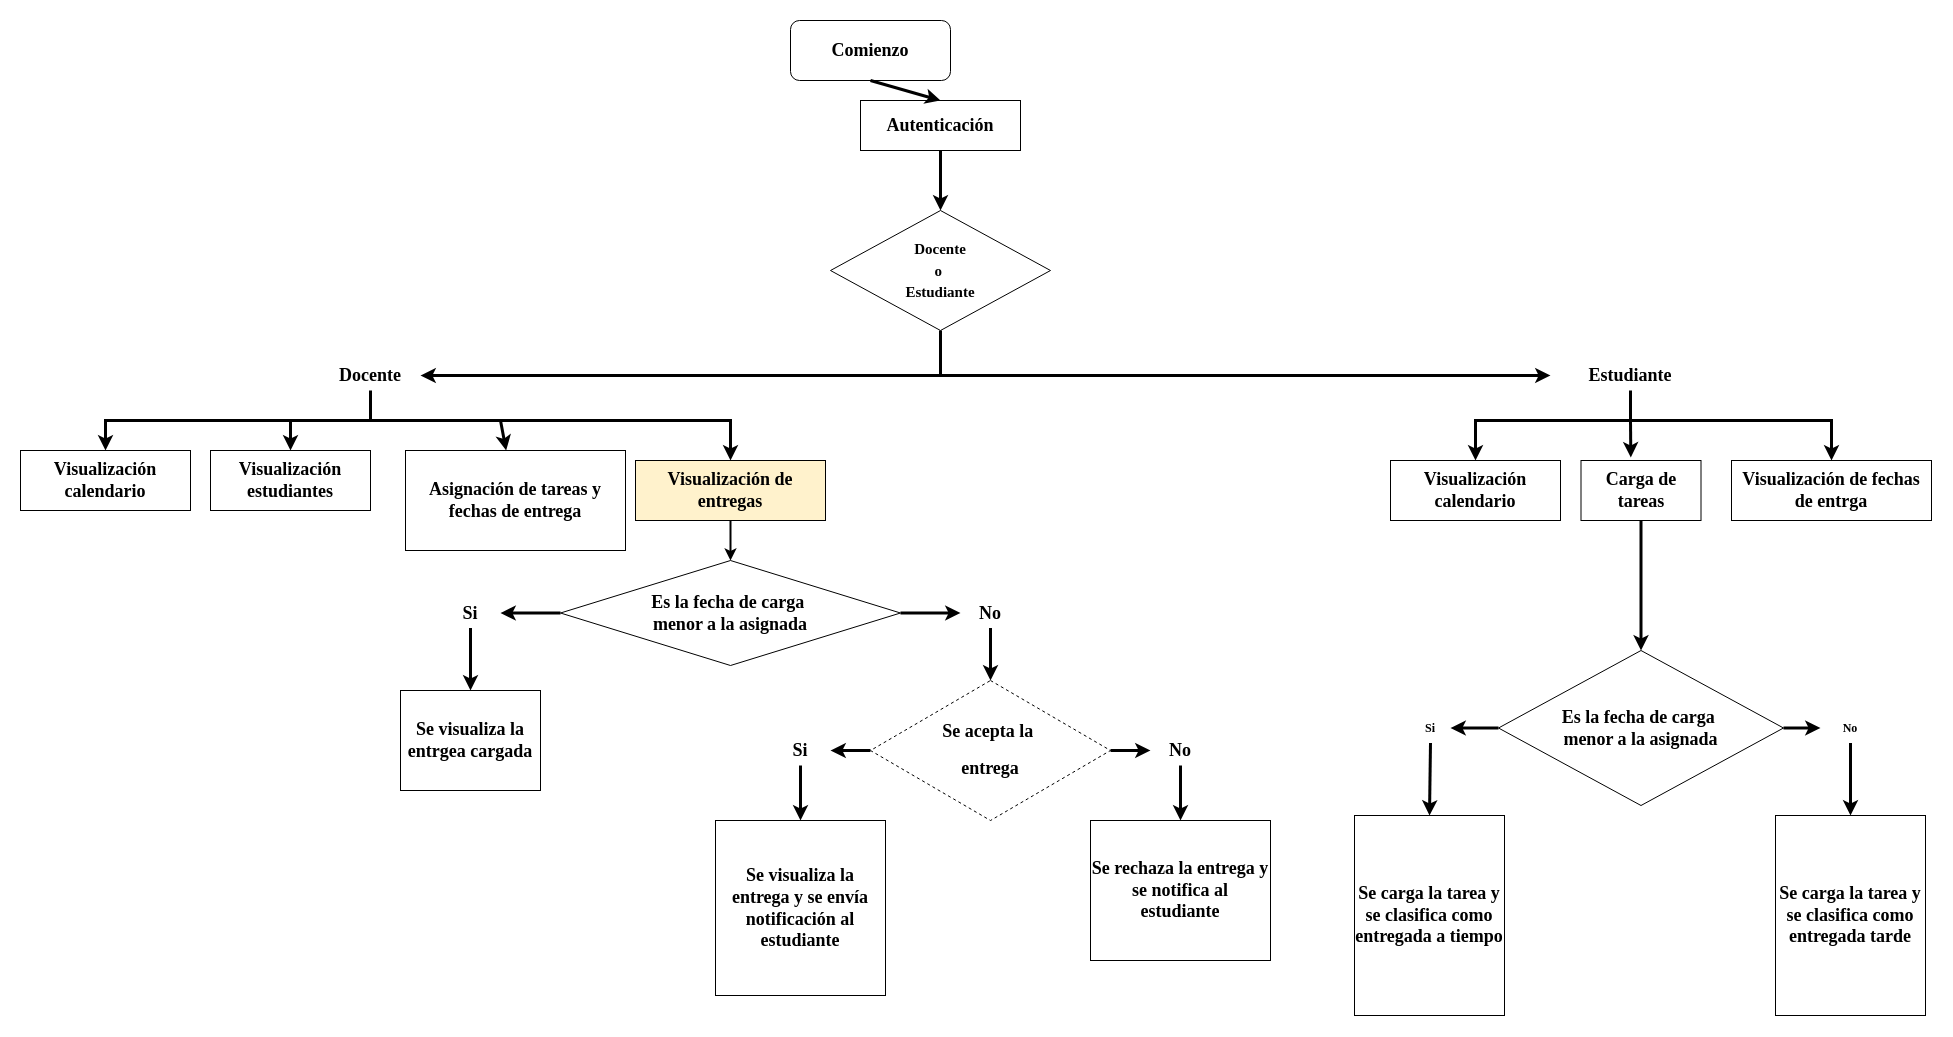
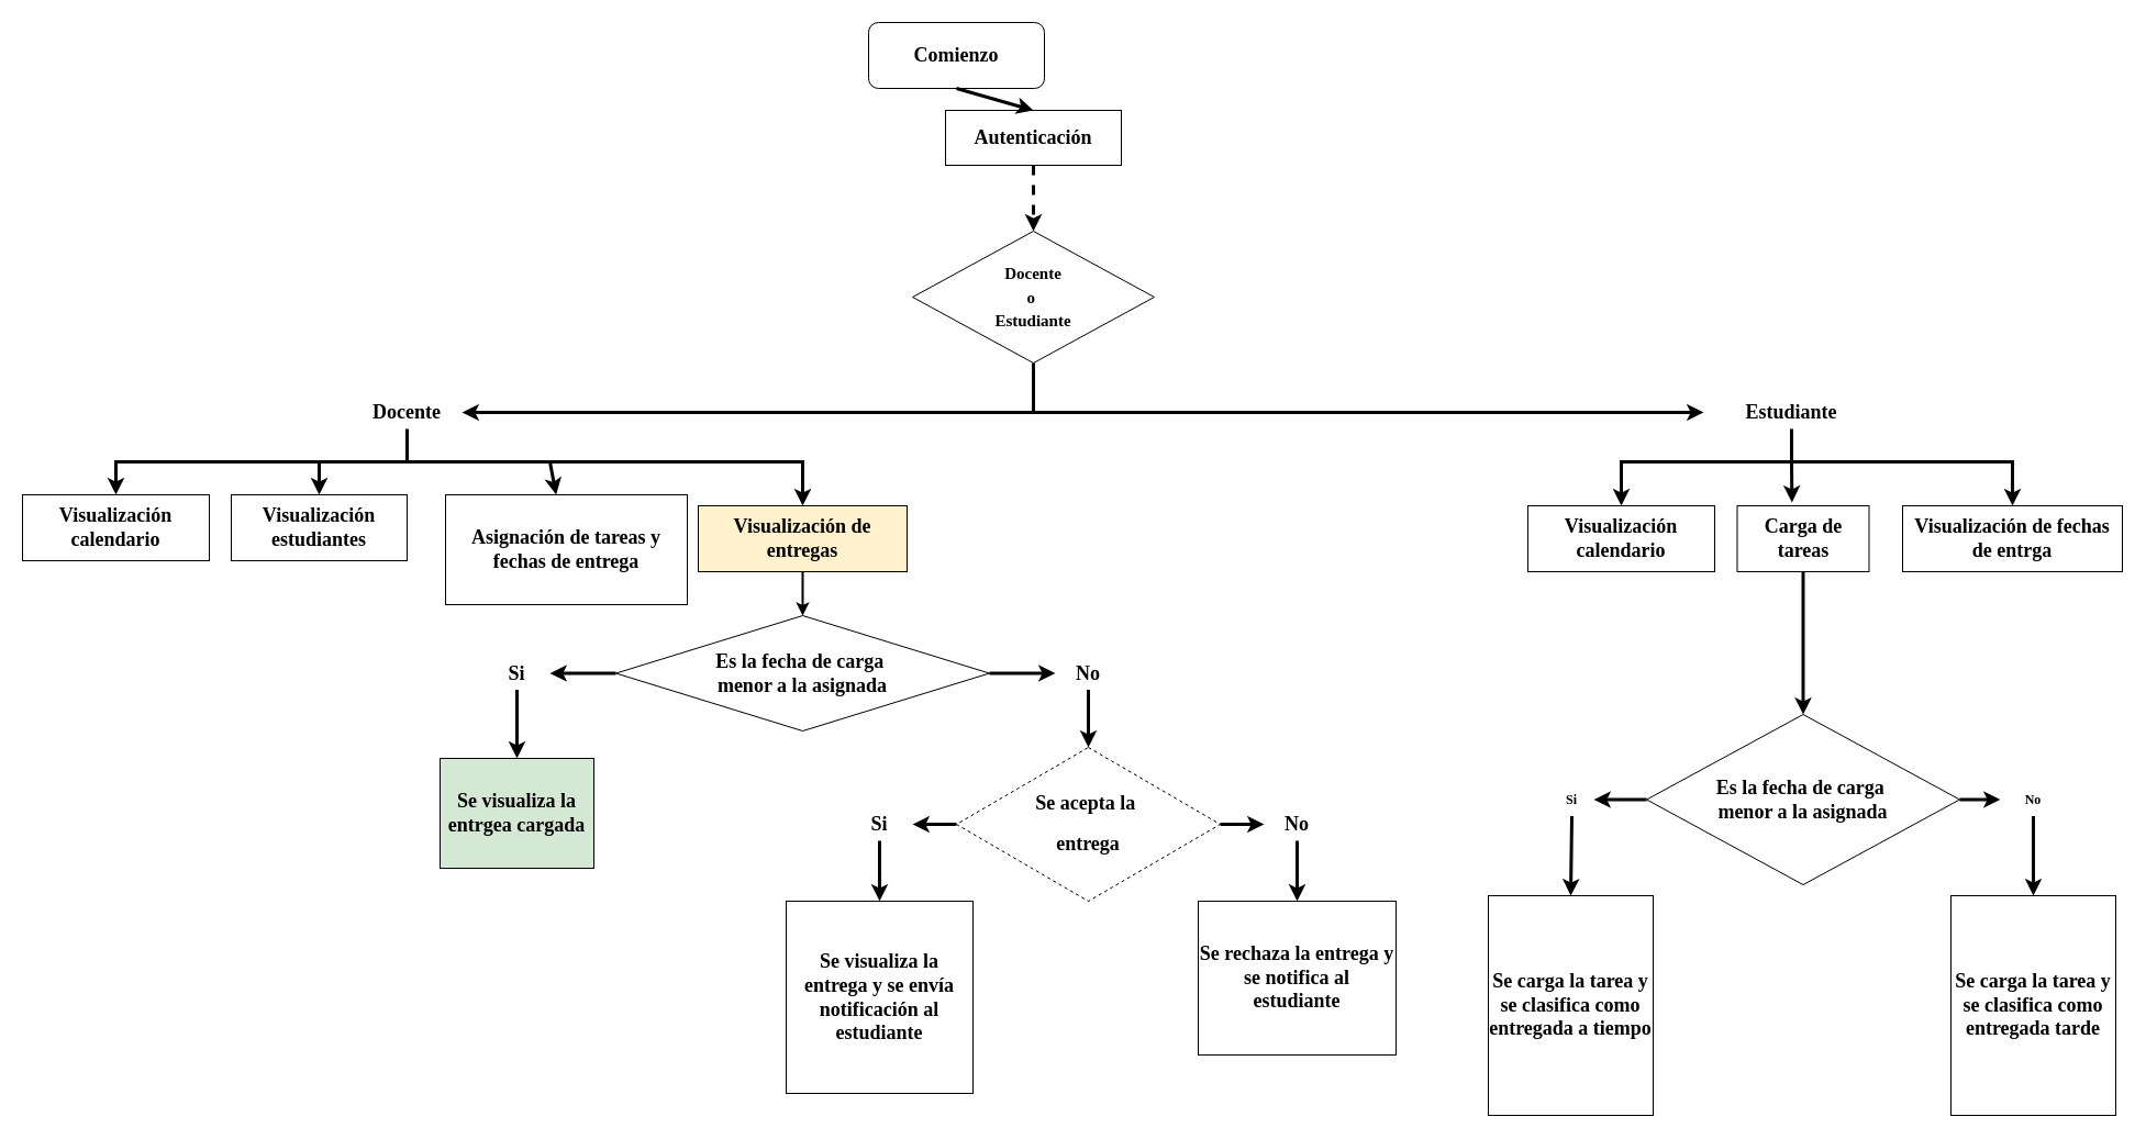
  <mxCell id="0" />
  <mxCell id="1" parent="0" />
  <mxCell id="2" value="&lt;h2&gt;&lt;font face=&quot;Lucida Console&quot;&gt;Comienzo&lt;/font&gt;&lt;/h2&gt;" style="rounded=1;whiteSpace=wrap;html=1;" vertex="1" parent="1"><mxGeometry x="790" y="20" width="160" height="60" as="geometry" /></mxCell>
  <mxCell id="3" value="&lt;h2&gt;&lt;font style=&quot;font-size: 15px;&quot;&gt;&lt;font face=&quot;Lucida Console&quot;&gt;Docente&lt;br&gt;&lt;/font&gt;&lt;/font&gt;&lt;font style=&quot;font-size: 15px;&quot;&gt;&lt;font face=&quot;Lucida Console&quot;&gt;o&amp;nbsp;&lt;br&gt;&lt;/font&gt;&lt;/font&gt;&lt;font style=&quot;font-size: 15px;&quot;&gt;&lt;font face=&quot;Lucida Console&quot;&gt;Estudiante&lt;/font&gt;&lt;/font&gt;&lt;/h2&gt;" style="rhombus;whiteSpace=wrap;html=1;" vertex="1" parent="1"><mxGeometry x="830" y="210" width="220" height="120" as="geometry" /></mxCell>
  <mxCell id="4" value="&lt;h2&gt;&lt;font face=&quot;Lucida Console&quot;&gt;Autenticación&lt;/font&gt;&lt;/h2&gt;" style="rounded=0;whiteSpace=wrap;html=1;" vertex="1" parent="1"><mxGeometry x="860" y="100" width="160" height="50" as="geometry" /></mxCell>
  <mxCell id="5" value="" style="endArrow=classic;html=1;rounded=0;exitX=0.5;exitY=1;exitDx=0;exitDy=0;entryX=0.5;entryY=0;entryDx=0;entryDy=0;fontSize=12;strokeWidth=3;" edge="1" parent="1" source="2" target="4"><mxGeometry width="50" height="50" relative="1" as="geometry"><mxPoint x="1010" y="170" as="sourcePoint" /><mxPoint x="1060" y="120" as="targetPoint" /></mxGeometry></mxCell>
- <mxCell id="6" value="" style="endArrow=classic;html=1;rounded=0;exitX=0.5;exitY=1;exitDx=0;exitDy=0;entryX=0.5;entryY=0;entryDx=0;entryDy=0;strokeWidth=3;" edge="1" parent="1" source="4" target="3"><mxGeometry width="50" height="50" relative="1" as="geometry"><mxPoint x="1010" y="230" as="sourcePoint" /><mxPoint x="1060" y="180" as="targetPoint" /></mxGeometry></mxCell>
+ <mxCell id="6" value="" style="endArrow=classic;html=1;rounded=0;exitX=0.5;exitY=1;exitDx=0;exitDy=0;entryX=0.5;entryY=0;entryDx=0;entryDy=0;strokeWidth=3;dashed=1;" edge="1" parent="1" source="4" target="3"><mxGeometry width="50" height="50" relative="1" as="geometry"><mxPoint x="1010" y="230" as="sourcePoint" /><mxPoint x="1060" y="180" as="targetPoint" /></mxGeometry></mxCell>
  <mxCell id="7" value="&lt;h2&gt;&lt;font face=&quot;Lucida Console&quot;&gt;Visualización calendario&lt;/font&gt;&lt;/h2&gt;" style="rounded=0;whiteSpace=wrap;html=1;" vertex="1" parent="1"><mxGeometry x="20" y="450" width="170" height="60" as="geometry" /></mxCell>
  <mxCell id="8" value="&lt;h2&gt;Docente&lt;/h2&gt;" style="text;html=1;align=center;verticalAlign=middle;whiteSpace=wrap;rounded=0;fontFamily=Lucida Console;" vertex="1" parent="1"><mxGeometry x="340" y="360" width="60" height="30" as="geometry" /></mxCell>
  <mxCell id="9" value="" style="endArrow=classic;html=1;rounded=0;exitX=0.5;exitY=1;exitDx=0;exitDy=0;strokeWidth=3;" edge="1" parent="1"><mxGeometry width="50" height="50" relative="1" as="geometry"><mxPoint x="940" y="330" as="sourcePoint" /><mxPoint x="420" y="375" as="targetPoint" /><Array as="points"><mxPoint x="940" y="375" /></Array></mxGeometry></mxCell>
  <mxCell id="10" value="&lt;h2&gt;&lt;font face=&quot;Lucida Console&quot;&gt;Visualización estudiantes&lt;/font&gt;&lt;/h2&gt;" style="rounded=0;whiteSpace=wrap;html=1;" vertex="1" parent="1"><mxGeometry x="210" y="450" width="160" height="60" as="geometry" /></mxCell>
  <mxCell id="11" value="&lt;h2&gt;&lt;font face=&quot;Lucida Console&quot;&gt;Asignación de tareas y fechas de entrega&lt;/font&gt;&lt;/h2&gt;" style="rounded=0;whiteSpace=wrap;html=1;" vertex="1" parent="1"><mxGeometry x="405" y="450" width="220" height="100" as="geometry" /></mxCell>
  <mxCell id="12" value="&lt;h2&gt;&lt;font face=&quot;Lucida Console&quot;&gt;Visualización de entregas&lt;/font&gt;&lt;/h2&gt;" style="rounded=0;whiteSpace=wrap;html=1;fillColor=#fff2cc;" vertex="1" parent="1"><mxGeometry x="635" y="460" width="190" height="60" as="geometry" /></mxCell>
  <mxCell id="13" value="&lt;h2&gt;&lt;font face=&quot;Lucida Console&quot;&gt;Visualización calendario&lt;/font&gt;&lt;/h2&gt;" style="rounded=0;whiteSpace=wrap;html=1;" vertex="1" parent="1"><mxGeometry x="1390" y="460" width="170" height="60" as="geometry" /></mxCell>
  <mxCell id="14" value="&lt;h2&gt;&lt;font face=&quot;Lucida Console&quot;&gt;Estudiante&lt;/font&gt;&lt;/h2&gt;" style="text;html=1;align=center;verticalAlign=middle;whiteSpace=wrap;rounded=0;" vertex="1" parent="1"><mxGeometry x="1600" y="360" width="60" height="30" as="geometry" /></mxCell>
  <mxCell id="15" value="&lt;h2&gt;&lt;font face=&quot;Lucida Console&quot;&gt;Carga de tareas&lt;/font&gt;&lt;/h2&gt;" style="rounded=0;whiteSpace=wrap;html=1;" vertex="1" parent="1"><mxGeometry x="1580.5" y="460" width="120" height="60" as="geometry" /></mxCell>
  <mxCell id="16" value="&lt;h2&gt;&lt;font face=&quot;Lucida Console&quot;&gt;Visualización de fechas de entrga&lt;/font&gt;&lt;/h2&gt;" style="rounded=0;whiteSpace=wrap;html=1;" vertex="1" parent="1"><mxGeometry x="1731" y="460" width="200" height="60" as="geometry" /></mxCell>
  <mxCell id="17" value="" style="endArrow=classic;html=1;rounded=0;exitX=0.5;exitY=1;exitDx=0;exitDy=0;entryX=0.5;entryY=0;entryDx=0;entryDy=0;strokeWidth=3;" edge="1" parent="1" source="15" target="18"><mxGeometry width="50" height="50" relative="1" as="geometry"><mxPoint x="1645" y="640" as="sourcePoint" /><mxPoint x="1635" y="580" as="targetPoint" /></mxGeometry></mxCell>
  <mxCell id="18" value="&lt;h2&gt;&lt;font face=&quot;Lucida Console&quot;&gt;Es la fecha de carga&amp;nbsp;&lt;br&gt;&lt;/font&gt;&lt;font face=&quot;Lucida Console&quot;&gt;menor a la asignada&lt;/font&gt;&lt;/h2&gt;" style="rhombus;whiteSpace=wrap;html=1;" vertex="1" parent="1"><mxGeometry x="1498" y="650" width="285" height="155" as="geometry" /></mxCell>
  <mxCell id="19" value="&lt;h2&gt;&lt;font face=&quot;Lucida Console&quot;&gt;Se carga la tarea y se clasifica como entregada a tiempo&lt;/font&gt;&lt;/h2&gt;" style="rounded=0;whiteSpace=wrap;html=1;" vertex="1" parent="1"><mxGeometry x="1354" y="815" width="150" height="200" as="geometry" /></mxCell>
  <mxCell id="20" value="&lt;h2&gt;&lt;font face=&quot;Lucida Console&quot;&gt;Se carga la tarea y se clasifica como entregada tarde&lt;/font&gt;&lt;/h2&gt;" style="rounded=0;whiteSpace=wrap;html=1;" vertex="1" parent="1"><mxGeometry x="1775" y="815" width="150" height="200" as="geometry" /></mxCell>
  <mxCell id="21" value="&lt;h2&gt;&lt;font face=&quot;Lucida Console&quot;&gt;Es la fecha de carga&amp;nbsp;&lt;br&gt;&lt;/font&gt;&lt;font face=&quot;Lucida Console&quot;&gt;menor a la asignada&lt;/font&gt;&lt;/h2&gt;" style="rhombus;whiteSpace=wrap;html=1;" vertex="1" parent="1"><mxGeometry x="560" y="560" width="340" height="105" as="geometry" /></mxCell>
  <mxCell id="22" value="" style="endArrow=classic;html=1;rounded=0;exitX=0.5;exitY=1;exitDx=0;exitDy=0;entryX=0.5;entryY=0;entryDx=0;entryDy=0;strokeWidth=2;" edge="1" parent="1" source="12" target="21"><mxGeometry width="50" height="50" relative="1" as="geometry"><mxPoint x="780" y="540" as="sourcePoint" /><mxPoint x="830" y="490" as="targetPoint" /></mxGeometry></mxCell>
- <mxCell id="23" value="&lt;h2&gt;&lt;font face=&quot;Lucida Console&quot;&gt;Se visualiza la entrgea cargada&lt;/font&gt;&lt;/h2&gt;" style="rounded=0;whiteSpace=wrap;html=1;" vertex="1" parent="1"><mxGeometry x="400" y="690" width="140" height="100" as="geometry" /></mxCell>
+ <mxCell id="23" value="&lt;h2&gt;&lt;font face=&quot;Lucida Console&quot;&gt;Se visualiza la entrgea cargada&lt;/font&gt;&lt;/h2&gt;" style="rounded=0;whiteSpace=wrap;html=1;fillColor=#d5e8d4;" vertex="1" parent="1"><mxGeometry x="400" y="690" width="140" height="100" as="geometry" /></mxCell>
  <mxCell id="24" value="&lt;h2&gt;&lt;font face=&quot;Lucida Console&quot;&gt;Se acepta la&amp;nbsp;&lt;/font&gt;&lt;/h2&gt;&lt;h2&gt;&lt;font face=&quot;Lucida Console&quot;&gt;entrega&lt;/font&gt;&lt;/h2&gt;" style="rhombus;whiteSpace=wrap;html=1;dashed=1;" vertex="1" parent="1"><mxGeometry x="870" y="680" width="240" height="140" as="geometry" /></mxCell>
  <mxCell id="25" value="&lt;h2&gt;&lt;font face=&quot;Lucida Console&quot;&gt;Se visualiza la entrega y se envía notificación al estudiante&lt;/font&gt;&lt;/h2&gt;" style="rounded=0;whiteSpace=wrap;html=1;" vertex="1" parent="1"><mxGeometry x="715" y="820" width="170" height="175" as="geometry" /></mxCell>
  <mxCell id="26" value="&lt;h2&gt;&lt;font face=&quot;Lucida Console&quot;&gt;Se rechaza la entrega y se notifica al estudiante&lt;/font&gt;&lt;/h2&gt;" style="rounded=0;whiteSpace=wrap;html=1;" vertex="1" parent="1"><mxGeometry x="1090" y="820" width="180" height="140" as="geometry" /></mxCell>
  <mxCell id="27" value="&lt;h2&gt;Si&lt;/h2&gt;" style="text;html=1;align=center;verticalAlign=middle;whiteSpace=wrap;rounded=0;fontFamily=Lucida Console;" vertex="1" parent="1"><mxGeometry x="440" y="597.5" width="60" height="30" as="geometry" /></mxCell>
  <mxCell id="28" value="&lt;h2&gt;&lt;font face=&quot;Lucida Console&quot;&gt;No&lt;/font&gt;&lt;/h2&gt;" style="text;html=1;align=center;verticalAlign=middle;whiteSpace=wrap;rounded=0;" vertex="1" parent="1"><mxGeometry x="960" y="597.5" width="60" height="30" as="geometry" /></mxCell>
  <mxCell id="29" value="&lt;h2&gt;&lt;font face=&quot;Lucida Console&quot;&gt;Si&lt;/font&gt;&lt;/h2&gt;" style="text;html=1;align=center;verticalAlign=middle;whiteSpace=wrap;rounded=0;" vertex="1" parent="1"><mxGeometry x="770" y="735" width="60" height="30" as="geometry" /></mxCell>
  <mxCell id="30" value="&lt;h2&gt;&lt;font face=&quot;Lucida Console&quot;&gt;No&lt;/font&gt;&lt;/h2&gt;" style="text;html=1;align=center;verticalAlign=middle;whiteSpace=wrap;rounded=0;" vertex="1" parent="1"><mxGeometry x="1150" y="735" width="60" height="30" as="geometry" /></mxCell>
  <mxCell id="31" value="&lt;h4&gt;&lt;font face=&quot;Lucida Console&quot;&gt;Si&lt;/font&gt;&lt;/h4&gt;" style="text;html=1;align=center;verticalAlign=middle;whiteSpace=wrap;rounded=0;" vertex="1" parent="1"><mxGeometry x="1410" y="712.5" width="40" height="30" as="geometry" /></mxCell>
  <mxCell id="32" value="&lt;h4&gt;&lt;font face=&quot;Lucida Console&quot;&gt;No&lt;/font&gt;&lt;/h4&gt;" style="text;html=1;align=center;verticalAlign=middle;whiteSpace=wrap;rounded=0;" vertex="1" parent="1"><mxGeometry x="1820" y="712.5" width="60" height="30" as="geometry" /></mxCell>
  <mxCell id="33" value="" style="endArrow=classic;html=1;rounded=0;exitX=0;exitY=0.5;exitDx=0;exitDy=0;entryX=1;entryY=0.5;entryDx=0;entryDy=0;entryPerimeter=0;strokeWidth=3;" edge="1" parent="1" source="21" target="27"><mxGeometry width="50" height="50" relative="1" as="geometry"><mxPoint x="730" y="515" as="sourcePoint" /><mxPoint x="780" y="465" as="targetPoint" /></mxGeometry></mxCell>
  <mxCell id="34" value="" style="endArrow=classic;html=1;rounded=0;exitX=0.5;exitY=1;exitDx=0;exitDy=0;entryX=0.5;entryY=0;entryDx=0;entryDy=0;strokeWidth=3;" edge="1" parent="1" source="27" target="23"><mxGeometry width="50" height="50" relative="1" as="geometry"><mxPoint x="730" y="515" as="sourcePoint" /><mxPoint x="780" y="465" as="targetPoint" /></mxGeometry></mxCell>
  <mxCell id="35" value="" style="endArrow=classic;html=1;rounded=0;exitX=1;exitY=0.5;exitDx=0;exitDy=0;strokeWidth=3;" edge="1" parent="1" source="21" target="28"><mxGeometry width="50" height="50" relative="1" as="geometry"><mxPoint x="730" y="515" as="sourcePoint" /><mxPoint x="780" y="465" as="targetPoint" /></mxGeometry></mxCell>
  <mxCell id="36" value="" style="endArrow=classic;html=1;rounded=0;exitX=0.5;exitY=1;exitDx=0;exitDy=0;entryX=0.5;entryY=0;entryDx=0;entryDy=0;strokeWidth=3;" edge="1" parent="1" source="28" target="24"><mxGeometry width="50" height="50" relative="1" as="geometry"><mxPoint x="730" y="615" as="sourcePoint" /><mxPoint x="780" y="565" as="targetPoint" /></mxGeometry></mxCell>
  <mxCell id="37" value="" style="endArrow=classic;html=1;rounded=0;exitX=0;exitY=0.5;exitDx=0;exitDy=0;entryX=1;entryY=0.5;entryDx=0;entryDy=0;strokeWidth=3;" edge="1" parent="1" source="24" target="29"><mxGeometry width="50" height="50" relative="1" as="geometry"><mxPoint x="730" y="615" as="sourcePoint" /><mxPoint x="780" y="565" as="targetPoint" /></mxGeometry></mxCell>
  <mxCell id="38" value="" style="endArrow=classic;html=1;rounded=0;exitX=0.5;exitY=1;exitDx=0;exitDy=0;entryX=0.5;entryY=0;entryDx=0;entryDy=0;strokeWidth=3;" edge="1" parent="1" source="29" target="25"><mxGeometry width="50" height="50" relative="1" as="geometry"><mxPoint x="730" y="615" as="sourcePoint" /><mxPoint x="780" y="565" as="targetPoint" /></mxGeometry></mxCell>
  <mxCell id="39" value="" style="endArrow=classic;html=1;rounded=0;exitX=0.5;exitY=1;exitDx=0;exitDy=0;entryX=0.5;entryY=0;entryDx=0;entryDy=0;strokeWidth=3;" edge="1" parent="1" source="30" target="26"><mxGeometry width="50" height="50" relative="1" as="geometry"><mxPoint x="730" y="615" as="sourcePoint" /><mxPoint x="780" y="565" as="targetPoint" /></mxGeometry></mxCell>
  <mxCell id="40" value="" style="endArrow=classic;html=1;rounded=0;exitX=1;exitY=0.5;exitDx=0;exitDy=0;entryX=0;entryY=0.5;entryDx=0;entryDy=0;strokeWidth=3;" edge="1" parent="1" source="24" target="30"><mxGeometry width="50" height="50" relative="1" as="geometry"><mxPoint x="730" y="615" as="sourcePoint" /><mxPoint x="780" y="565" as="targetPoint" /></mxGeometry></mxCell>
  <mxCell id="41" value="" style="endArrow=classic;html=1;rounded=0;exitX=0.5;exitY=1;exitDx=0;exitDy=0;entryX=0.5;entryY=0;entryDx=0;entryDy=0;strokeWidth=3;" edge="1" parent="1" source="8" target="7"><mxGeometry width="50" height="50" relative="1" as="geometry"><mxPoint x="455" y="440" as="sourcePoint" /><mxPoint x="190" y="420" as="targetPoint" /><Array as="points"><mxPoint x="370" y="420" /><mxPoint x="105" y="420" /></Array></mxGeometry></mxCell>
  <mxCell id="42" value="" style="endArrow=classic;html=1;rounded=0;entryX=0.5;entryY=0;entryDx=0;entryDy=0;strokeWidth=3;" edge="1" parent="1" target="10"><mxGeometry width="50" height="50" relative="1" as="geometry"><mxPoint x="290" y="420" as="sourcePoint" /><mxPoint x="365" y="330" as="targetPoint" /></mxGeometry></mxCell>
  <mxCell id="43" value="" style="endArrow=classic;html=1;rounded=0;entryX=0.5;entryY=0;entryDx=0;entryDy=0;strokeWidth=3;" edge="1" parent="1" target="12"><mxGeometry width="50" height="50" relative="1" as="geometry"><mxPoint x="370" y="420" as="sourcePoint" /><mxPoint x="592.292" y="329.998" as="targetPoint" /><Array as="points"><mxPoint x="730" y="420" /></Array></mxGeometry></mxCell>
  <mxCell id="44" value="" style="endArrow=classic;html=1;rounded=0;strokeWidth=3;" edge="1" parent="1" target="11"><mxGeometry width="50" height="50" relative="1" as="geometry"><mxPoint x="500" y="420" as="sourcePoint" /><mxPoint x="640" y="560" as="targetPoint" /></mxGeometry></mxCell>
  <mxCell id="45" value="" style="endArrow=classic;html=1;rounded=0;strokeWidth=3;" edge="1" parent="1"><mxGeometry width="50" height="50" relative="1" as="geometry"><mxPoint x="939" y="375" as="sourcePoint" /><mxPoint x="1550" y="375" as="targetPoint" /></mxGeometry></mxCell>
  <mxCell id="46" value="" style="endArrow=classic;html=1;rounded=0;exitX=0;exitY=0.5;exitDx=0;exitDy=0;entryX=1;entryY=0.5;entryDx=0;entryDy=0;strokeWidth=3;" edge="1" parent="1" source="18" target="31"><mxGeometry width="50" height="50" relative="1" as="geometry"><mxPoint x="1485" y="705" as="sourcePoint" /><mxPoint x="1535" y="540" as="targetPoint" /></mxGeometry></mxCell>
  <mxCell id="47" value="" style="endArrow=classic;html=1;rounded=0;exitX=0.5;exitY=1;exitDx=0;exitDy=0;entryX=0.5;entryY=0;entryDx=0;entryDy=0;strokeWidth=3;" edge="1" parent="1" source="31" target="19"><mxGeometry width="50" height="50" relative="1" as="geometry"><mxPoint x="1485" y="590" as="sourcePoint" /><mxPoint x="1535" y="540" as="targetPoint" /></mxGeometry></mxCell>
  <mxCell id="48" value="" style="endArrow=classic;html=1;rounded=0;exitX=1;exitY=0.5;exitDx=0;exitDy=0;entryX=0;entryY=0.5;entryDx=0;entryDy=0;strokeWidth=3;" edge="1" parent="1" source="18" target="32"><mxGeometry width="50" height="50" relative="1" as="geometry"><mxPoint x="1765" y="685" as="sourcePoint" /><mxPoint x="1815" y="685" as="targetPoint" /></mxGeometry></mxCell>
  <mxCell id="49" value="" style="endArrow=classic;html=1;rounded=0;exitX=0.5;exitY=1;exitDx=0;exitDy=0;entryX=0.5;entryY=0;entryDx=0;entryDy=0;strokeWidth=3;" edge="1" parent="1" source="32" target="20"><mxGeometry width="50" height="50" relative="1" as="geometry"><mxPoint x="1867" y="720" as="sourcePoint" /><mxPoint x="1840" y="730" as="targetPoint" /></mxGeometry></mxCell>
  <mxCell id="50" value="" style="endArrow=classic;html=1;rounded=0;exitX=0.5;exitY=1;exitDx=0;exitDy=0;entryX=0.5;entryY=0;entryDx=0;entryDy=0;strokeWidth=3;" edge="1" parent="1" source="14" target="13"><mxGeometry width="50" height="50" relative="1" as="geometry"><mxPoint x="1590" y="440" as="sourcePoint" /><mxPoint x="1450" y="420" as="targetPoint" /><Array as="points"><mxPoint x="1630" y="420" /><mxPoint x="1475" y="420" /></Array></mxGeometry></mxCell>
  <mxCell id="51" value="" style="endArrow=classic;html=1;rounded=0;entryX=0.5;entryY=0;entryDx=0;entryDy=0;strokeWidth=3;" edge="1" parent="1" target="16"><mxGeometry width="50" height="50" relative="1" as="geometry"><mxPoint x="1620" y="420" as="sourcePoint" /><mxPoint x="1870" y="420" as="targetPoint" /><Array as="points"><mxPoint x="1831" y="420" /></Array></mxGeometry></mxCell>
  <mxCell id="52" value="" style="endArrow=classic;html=1;rounded=0;entryX=0.415;entryY=-0.052;entryDx=0;entryDy=0;entryPerimeter=0;strokeWidth=3;" edge="1" parent="1" target="15"><mxGeometry width="50" height="50" relative="1" as="geometry"><mxPoint x="1630" y="420" as="sourcePoint" /><mxPoint x="1690" y="400" as="targetPoint" /></mxGeometry></mxCell>
